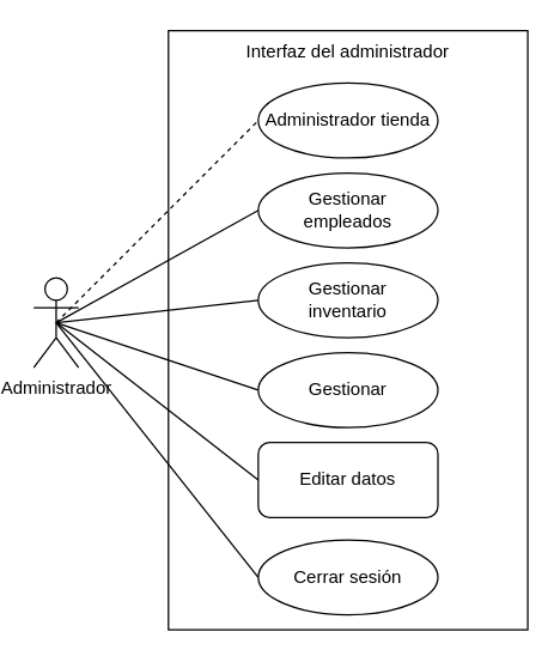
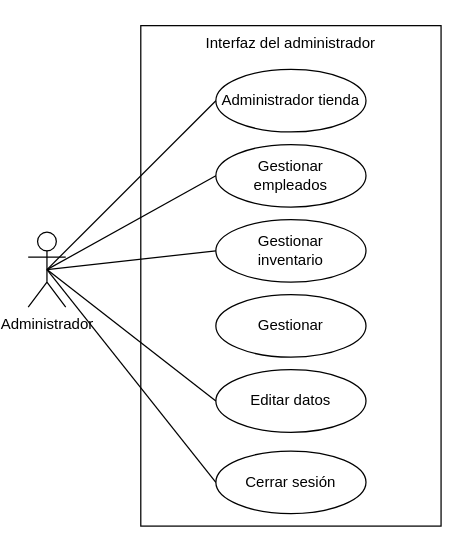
  <mxCell id="0" />
  <mxCell id="1" parent="0" />
  <mxCell id="2" value="Administrador" style="shape=umlActor;verticalLabelPosition=bottom;verticalAlign=top;html=1;outlineConnect=0;fillColor=none;" parent="1" vertex="1"><mxGeometry x="20" y="185" width="30" height="60" as="geometry" /></mxCell>
  <mxCell id="3" value="Interfaz del administrador" style="rounded=0;whiteSpace=wrap;html=1;fillColor=none;verticalAlign=top;" parent="1" vertex="1"><mxGeometry x="110" y="20" width="240" height="400" as="geometry" /></mxCell>
  <mxCell id="4" value="Administrador tienda" style="ellipse;whiteSpace=wrap;html=1;fillColor=none;" parent="1" vertex="1"><mxGeometry x="170" y="55" width="120" height="50" as="geometry" /></mxCell>
  <mxCell id="5" value="Gestionar &lt;br&gt;empleados" style="ellipse;whiteSpace=wrap;html=1;fillColor=none;" parent="1" vertex="1"><mxGeometry x="170" y="115" width="120" height="50" as="geometry" /></mxCell>
  <mxCell id="6" value="Gestionar" style="ellipse;whiteSpace=wrap;html=1;fillColor=none;" parent="1" vertex="1"><mxGeometry x="170" y="235" width="120" height="50" as="geometry" /></mxCell>
  <mxCell id="7" value="Gestionar&lt;br&gt;inventario" style="ellipse;whiteSpace=wrap;html=1;fillColor=none;" parent="1" vertex="1"><mxGeometry x="170" y="175" width="120" height="50" as="geometry" /></mxCell>
- <mxCell id="8" value="Editar datos" style="whiteSpace=wrap;html=1;fillColor=none;rounded=1;" parent="1" vertex="1"><mxGeometry x="170" y="295" width="120" height="50" as="geometry" /></mxCell>
- <mxCell id="9" value="" style="endArrow=none;html=1;rounded=0;exitX=0.5;exitY=0.5;exitDx=0;exitDy=0;exitPerimeter=0;entryX=0;entryY=0.5;entryDx=0;entryDy=0;dashed=1;" parent="1" source="2" target="4" edge="1"><mxGeometry width="50" height="50" relative="1" as="geometry"><mxPoint x="-80" y="355" as="sourcePoint" /><mxPoint y="305" as="targetPoint" x="-30" /></mxGeometry></mxCell>
+ <mxCell id="8" value="Editar datos" style="ellipse;whiteSpace=wrap;html=1;fillColor=none;" parent="1" vertex="1"><mxGeometry x="170" y="295" width="120" height="50" as="geometry" /></mxCell>
+ <mxCell id="9" value="" style="endArrow=none;html=1;rounded=0;exitX=0.5;exitY=0.5;exitDx=0;exitDy=0;exitPerimeter=0;entryX=0;entryY=0.5;entryDx=0;entryDy=0;" parent="1" source="2" target="4" edge="1"><mxGeometry width="50" height="50" relative="1" as="geometry"><mxPoint x="-80" y="355" as="sourcePoint" /><mxPoint y="305" as="targetPoint" x="-30" /></mxGeometry></mxCell>
  <mxCell id="10" value="" style="endArrow=none;html=1;rounded=0;exitX=0.5;exitY=0.5;exitDx=0;exitDy=0;exitPerimeter=0;entryX=0;entryY=0.5;entryDx=0;entryDy=0;" parent="1" source="2" target="5" edge="1"><mxGeometry width="50" height="50" relative="1" as="geometry"><mxPoint x="25" y="195" as="sourcePoint" /><mxPoint x="180" y="90" as="targetPoint" /></mxGeometry></mxCell>
  <mxCell id="11" value="" style="endArrow=none;html=1;rounded=0;entryX=0;entryY=0.5;entryDx=0;entryDy=0;exitX=0.5;exitY=0.5;exitDx=0;exitDy=0;exitPerimeter=0;" parent="1" source="2" target="7" edge="1"><mxGeometry width="50" height="50" relative="1" as="geometry"><mxPoint x="25" y="195" as="sourcePoint" /><mxPoint x="180" y="150" as="targetPoint" /></mxGeometry></mxCell>
- <mxCell id="12" value="" style="endArrow=none;html=1;rounded=0;entryX=0;entryY=0.5;entryDx=0;entryDy=0;exitX=0.5;exitY=0.5;exitDx=0;exitDy=0;exitPerimeter=0;" parent="1" source="2" target="6" edge="1"><mxGeometry width="50" height="50" relative="1" as="geometry"><mxPoint x="25" y="195" as="sourcePoint" /><mxPoint x="180" y="210" as="targetPoint" /></mxGeometry></mxCell>
  <mxCell id="13" value="" style="endArrow=none;html=1;rounded=0;exitX=0.5;exitY=0.5;exitDx=0;exitDy=0;exitPerimeter=0;entryX=0;entryY=0.5;entryDx=0;entryDy=0;" parent="1" source="2" target="8" edge="1"><mxGeometry width="50" height="50" relative="1" as="geometry"><mxPoint x="25" y="195" as="sourcePoint" /><mxPoint x="180" y="270" as="targetPoint" /></mxGeometry></mxCell>
  <mxCell id="14" value="Cerrar sesión" style="ellipse;whiteSpace=wrap;html=1;fillColor=none;" vertex="1" parent="1"><mxGeometry x="170" y="360" width="120" height="50" as="geometry" /></mxCell>
  <mxCell id="15" value="" style="endArrow=none;html=1;rounded=0;exitX=0.5;exitY=0.5;exitDx=0;exitDy=0;exitPerimeter=0;entryX=0;entryY=0.5;entryDx=0;entryDy=0;" edge="1" parent="1" source="2" target="14"><mxGeometry width="50" height="50" relative="1" as="geometry"><mxPoint x="40" y="295" as="sourcePoint" /><mxPoint x="175" y="410" as="targetPoint" /></mxGeometry></mxCell>
